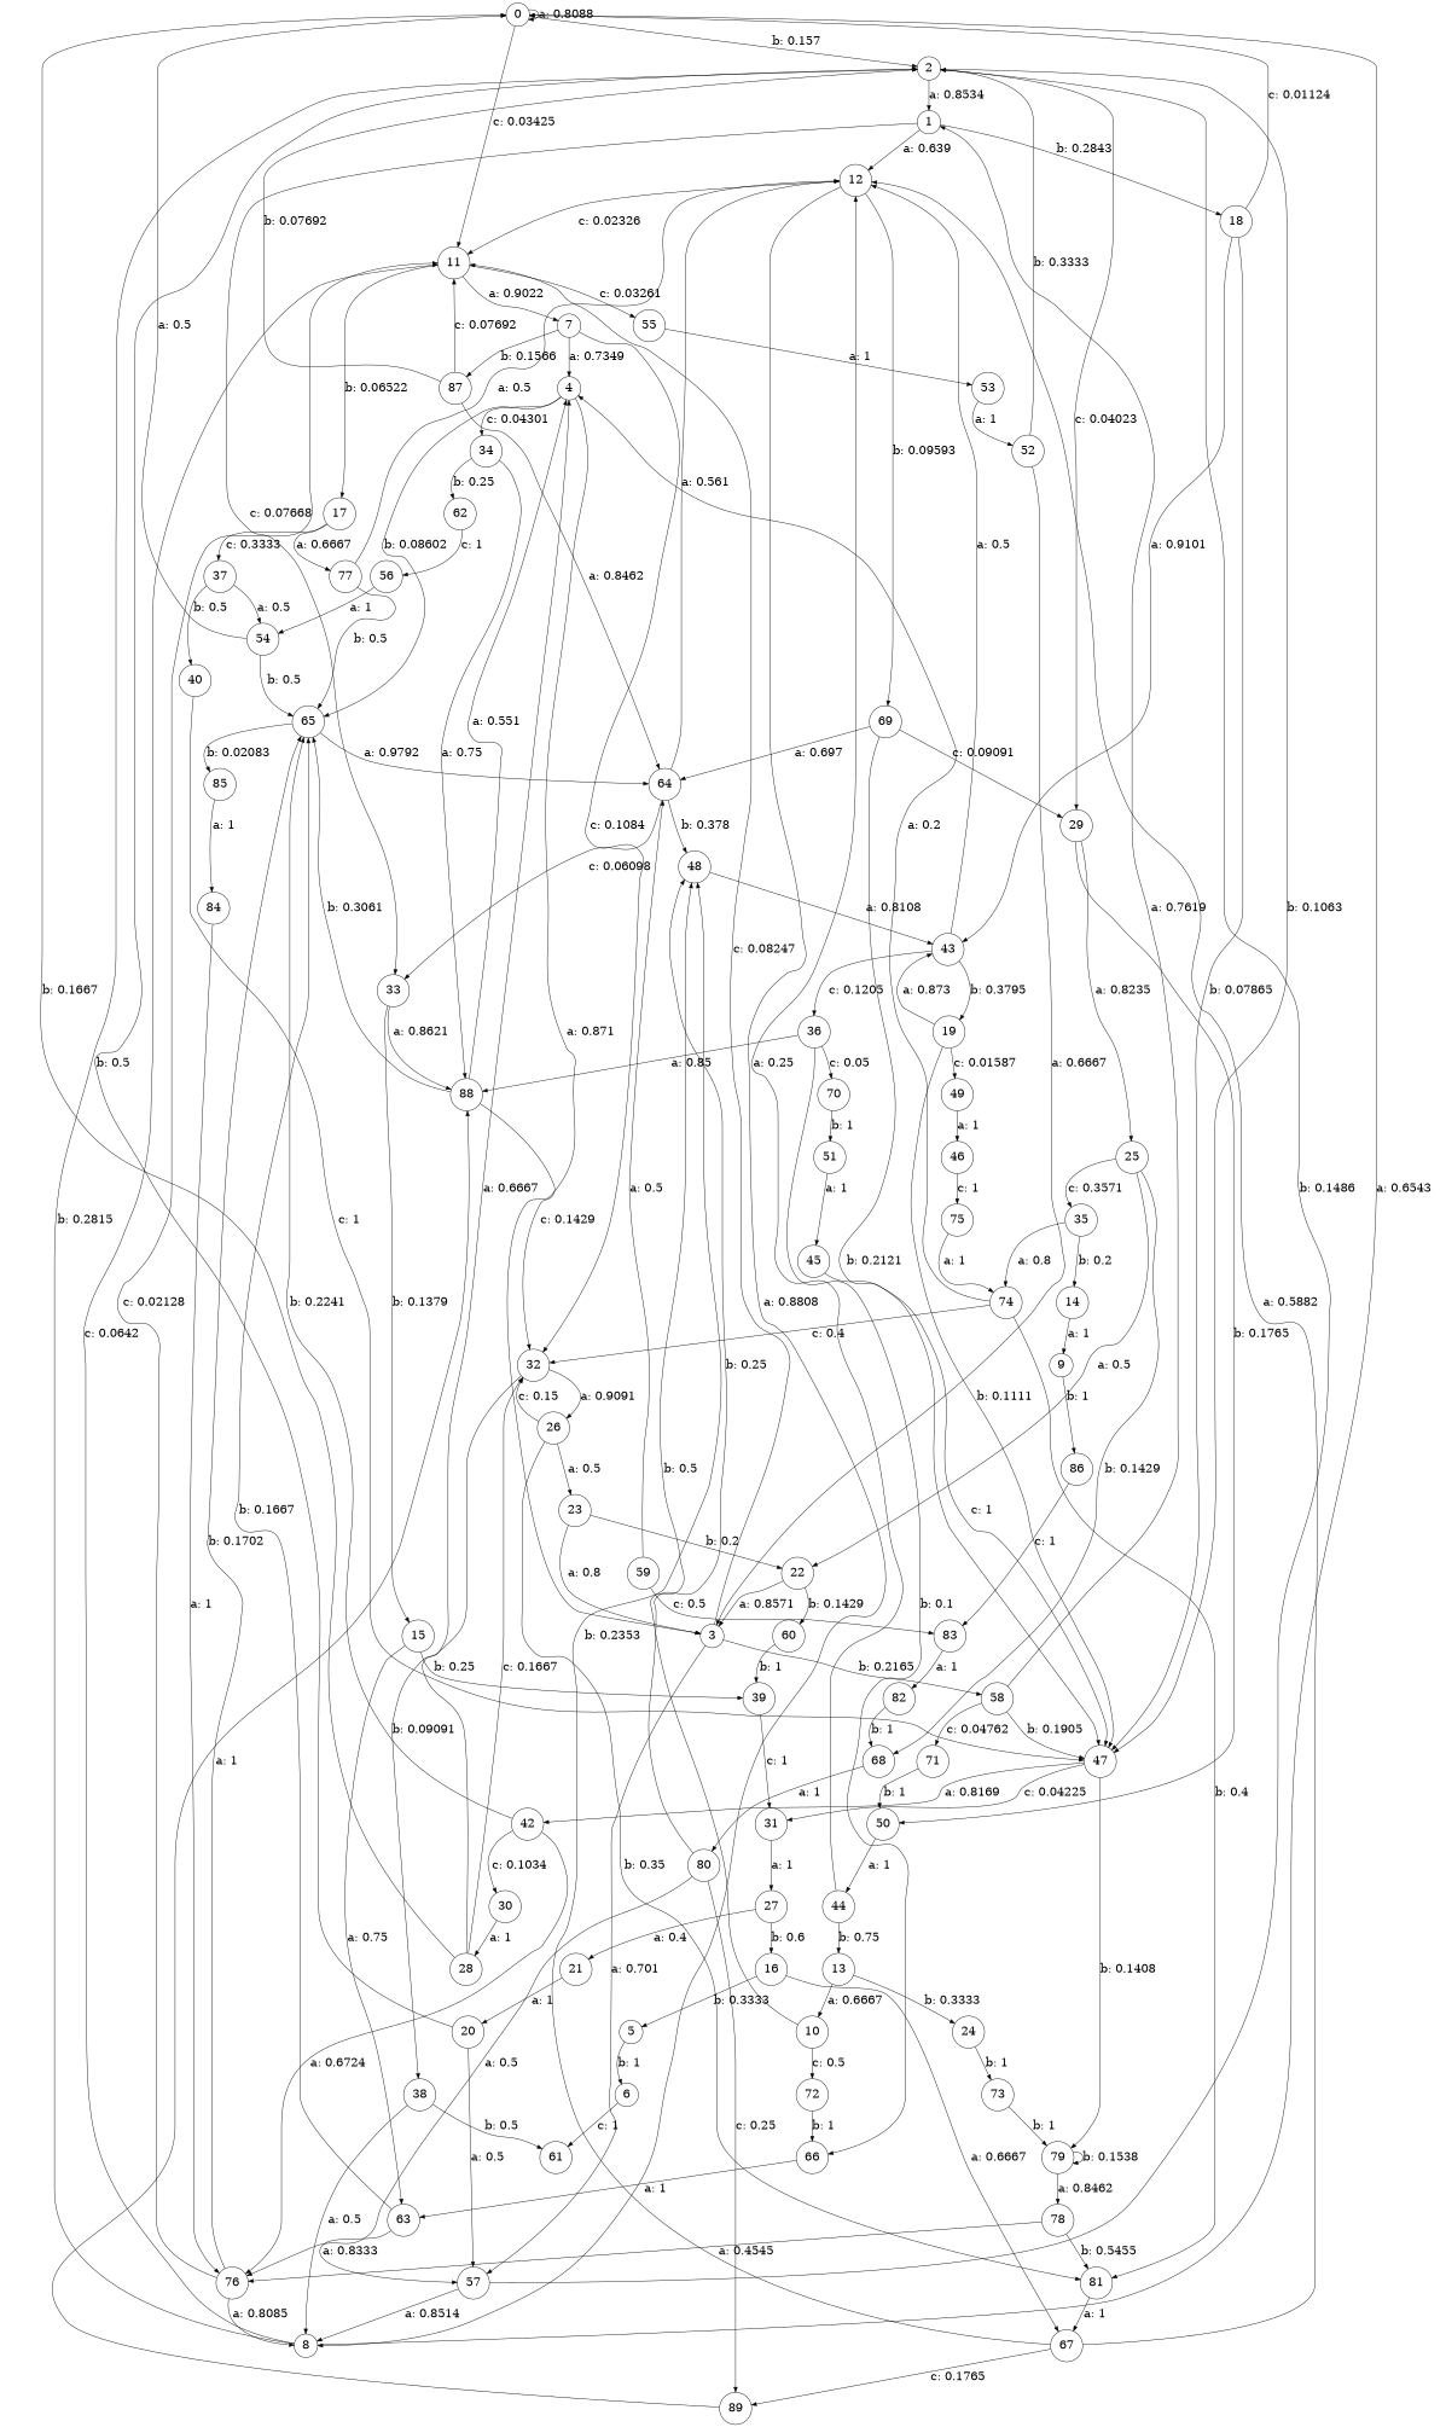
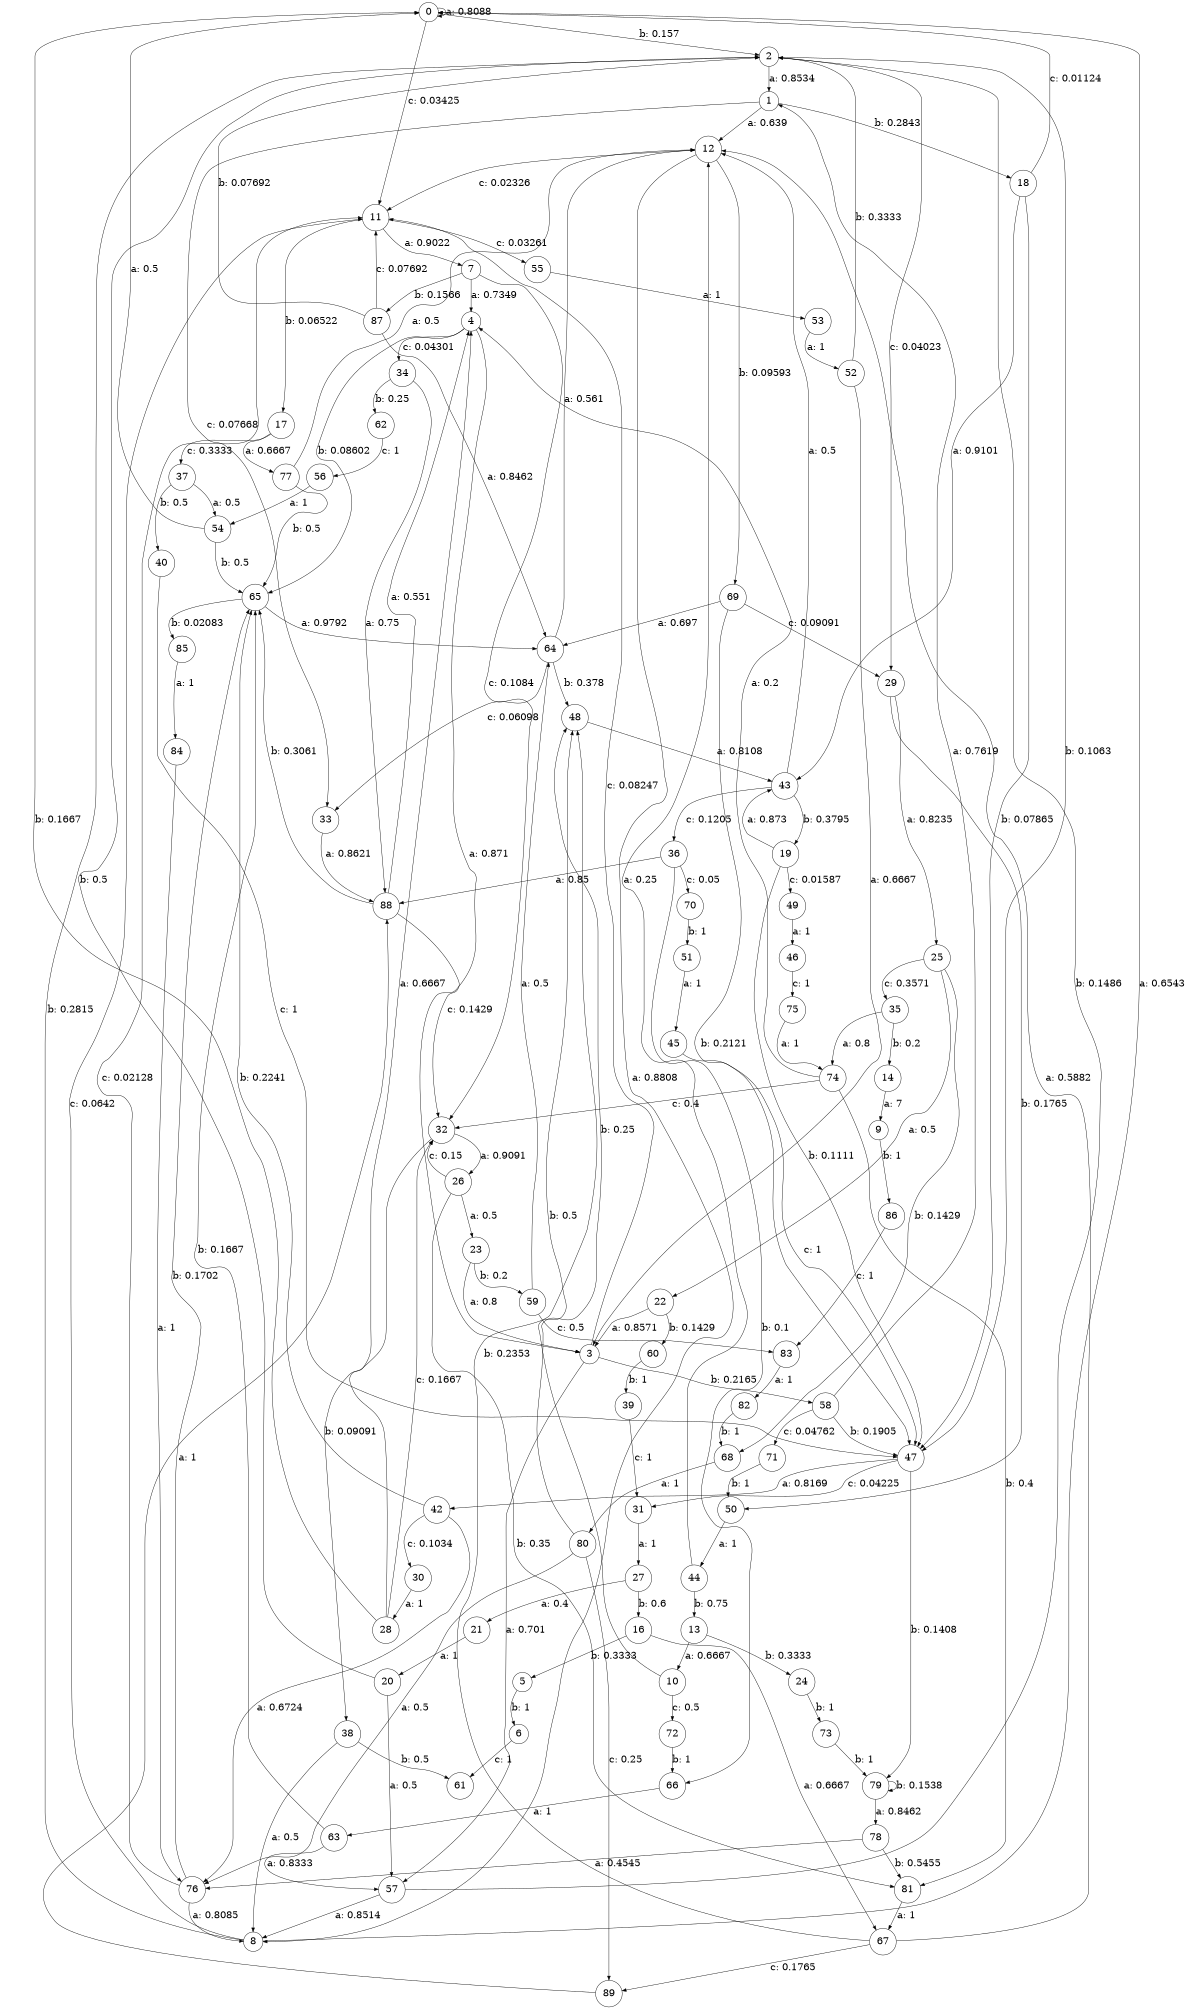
  digraph {
    node [fontsize=24 shape=circle]
    edge [fontsize=24]
    0
    2
    11
    1
    47
    29
    7
    17
    55
    12
    18
    33
    31
    42
    79
    25
    50
    4
    87
    32
    77
    37
    53
    8
    69
    43
-   15
    88
    64
    19
    36
    63
    39
    65
    27
    30
    76
    78
    22
    68
    35
    44
    3
    57
    58
    71
    34
    85
    62
    48
    84
    56
    5
    6
    61
    26
    38
    23
    81
    9
    86
    83
    82
    10
    72
    66
    54
    40
    52
    13
    24
    73
    14
    16
    67
    89
    49
    70
    46
    75
    20
    21
    60
    59
    80
    74
    28
    51
    45
    0 -> 0 [label="a: 0.8088   "]
    0 -> 2 [label="b: 0.157    "]
    0 -> 11 [label="c: 0.03425  "]
    2 -> 1 [label="a: 0.8534   "]
    2 -> 47 [label="b: 0.1063   "]
    2 -> 29 [label="c: 0.04023  "]
    11 -> 7 [label="a: 0.9022   "]
    11 -> 17 [label="b: 0.06522  "]
    11 -> 55 [label="c: 0.03261  "]
    1 -> 12 [label="a: 0.639    "]
    1 -> 18 [label="b: 0.2843   "]
    1 -> 33 [label="c: 0.07668  "]
    47 -> 31 [label="c: 0.04225  "]
    47 -> 42 [label="a: 0.8169   "]
    47 -> 79 [label="b: 0.1408   "]
    29 -> 25 [label="a: 0.8235   "]
    29 -> 50 [label="b: 0.1765   "]
    7 -> 4 [label="a: 0.7349   "]
    7 -> 87 [label="b: 0.1566   "]
    7 -> 32 [label="c: 0.1084   "]
    17 -> 77 [label="a: 0.6667   "]
    17 -> 37 [label="c: 0.3333   "]
    55 -> 53 [label="a: 1        "]
    12 -> 11 [label="c: 0.02326  "]
    12 -> 8 [label="a: 0.8808   "]
    12 -> 69 [label="b: 0.09593  "]
    18 -> 0 [label="c: 0.01124  "]
    18 -> 47 [label="b: 0.07865  "]
    18 -> 43 [label="a: 0.9101   "]
-   33 -> 15 [label="b: 0.1379   "]
    33 -> 88 [label="a: 0.8621   "]
    31 -> 27 [label="a: 1        "]
    42 -> 65 [label="b: 0.2241   "]
    42 -> 30 [label="c: 0.1034   "]
    42 -> 76 [label="a: 0.6724   "]
    79 -> 79 [label="b: 0.1538   "]
    79 -> 78 [label="a: 0.8462   "]
    25 -> 22 [label="a: 0.5      "]
    25 -> 68 [label="b: 0.1429   "]
    25 -> 35 [label="c: 0.3571   "]
    50 -> 44 [label="a: 1        "]
    4 -> 65 [label="b: 0.08602  "]
    4 -> 3 [label="a: 0.871    "]
    4 -> 34 [label="c: 0.04301  "]
    87 -> 2 [label="b: 0.07692  "]
    87 -> 11 [label="c: 0.07692  "]
    87 -> 64 [label="a: 0.8462   "]
    32 -> 26 [label="a: 0.9091   "]
    32 -> 38 [label="b: 0.09091  "]
    77 -> 12 [label="a: 0.5      "]
    77 -> 65 [label="b: 0.5      "]
    37 -> 54 [label="a: 0.5      "]
    37 -> 40 [label="b: 0.5      "]
    53 -> 52 [label="a: 1        "]
    8 -> 0 [label="a: 0.6543   "]
    8 -> 2 [label="b: 0.2815   "]
    8 -> 11 [label="c: 0.0642   "]
    69 -> 47 [label="b: 0.2121   "]
    69 -> 29 [label="c: 0.09091  "]
    69 -> 64 [label="a: 0.697    "]
    43 -> 12 [label="a: 0.5      "]
    43 -> 19 [label="b: 0.3795   "]
    43 -> 36 [label="c: 0.1205   "]
-   15 -> 63 [label="a: 0.75     "]
-   15 -> 39 [label="b: 0.25     "]
    88 -> 4 [label="a: 0.551    "]
    88 -> 32 [label="c: 0.1429   "]
    88 -> 65 [label="b: 0.3061   "]
    64 -> 12 [label="a: 0.561    "]
    64 -> 33 [label="c: 0.06098  "]
    64 -> 48 [label="b: 0.378    "]
    19 -> 47 [label="b: 0.1111   "]
    19 -> 43 [label="a: 0.873    "]
    19 -> 49 [label="c: 0.01587  "]
    36 -> 88 [label="a: 0.85     "]
    36 -> 66 [label="b: 0.1      "]
    36 -> 70 [label="c: 0.05     "]
    63 -> 65 [label="b: 0.1667   "]
    63 -> 57 [label="a: 0.8333   "]
    39 -> 31 [label="c: 1        "]
    65 -> 64 [label="a: 0.9792   "]
    65 -> 85 [label="b: 0.02083  "]
    27 -> 16 [label="b: 0.6      "]
    27 -> 21 [label="a: 0.4      "]
    30 -> 28 [label="a: 1        "]
    76 -> 11 [label="c: 0.02128  "]
    76 -> 8 [label="a: 0.8085   "]
    76 -> 65 [label="b: 0.1702   "]
    78 -> 76 [label="a: 0.4545   "]
    78 -> 81 [label="b: 0.5455   "]
    22 -> 3 [label="a: 0.8571   "]
    22 -> 60 [label="b: 0.1429   "]
    68 -> 80 [label="a: 1        "]
    35 -> 14 [label="b: 0.2      "]
    35 -> 74 [label="a: 0.8      "]
    44 -> 12 [label="a: 0.25     "]
    44 -> 13 [label="b: 0.75     "]
    3 -> 11 [label="c: 0.08247  "]
    3 -> 57 [label="a: 0.701    "]
    3 -> 58 [label="b: 0.2165   "]
    57 -> 2 [label="b: 0.1486   "]
    57 -> 8 [label="a: 0.8514   "]
    58 -> 1 [label="a: 0.7619   "]
    58 -> 47 [label="b: 0.1905   "]
    58 -> 71 [label="c: 0.04762  "]
    71 -> 50 [label="b: 1        "]
    34 -> 88 [label="a: 0.75     "]
    34 -> 62 [label="b: 0.25     "]
    85 -> 84 [label="a: 1        "]
    62 -> 56 [label="c: 1        "]
    48 -> 43 [label="a: 0.8108   "]
    84 -> 76 [label="a: 1        "]
    56 -> 54 [label="a: 1        "]
    5 -> 6 [label="b: 1        "]
    6 -> 61 [label="c: 1        "]
    26 -> 32 [label="c: 0.15     "]
    26 -> 23 [label="a: 0.5      "]
    26 -> 81 [label="b: 0.35     "]
    38 -> 8 [label="a: 0.5      "]
    38 -> 61 [label="b: 0.5      "]
    23 -> 3 [label="a: 0.8      "]
-   23 -> 22 [label="b: 0.2      "]
+   23 -> 59 [label="b: 0.2      "]
    81 -> 67 [label="a: 1        "]
    9 -> 86 [label="b: 1        "]
    86 -> 83 [label="c: 1        "]
    83 -> 82 [label="a: 1        "]
    82 -> 68 [label="b: 1        "]
    10 -> 48 [label="b: 0.5      "]
    10 -> 72 [label="c: 0.5      "]
    72 -> 66 [label="b: 1        "]
    66 -> 63 [label="a: 1        "]
    54 -> 0 [label="a: 0.5      "]
    54 -> 65 [label="b: 0.5      "]
    40 -> 47 [label="c: 1        "]
    52 -> 2 [label="b: 0.3333   "]
    52 -> 3 [label="a: 0.6667   "]
    13 -> 10 [label="a: 0.6667   "]
    13 -> 24 [label="b: 0.3333   "]
    24 -> 73 [label="b: 1        "]
    73 -> 79 [label="b: 1        "]
-   14 -> 9 [label="a: 1        "]
+   14 -> 9 [label="a: 7        "]
    16 -> 5 [label="b: 0.3333   "]
    16 -> 67 [label="a: 0.6667   "]
    67 -> 12 [label="a: 0.5882   "]
    67 -> 48 [label="b: 0.2353   "]
    67 -> 89 [label="c: 0.1765   "]
    89 -> 88 [label="a: 1        "]
    49 -> 46 [label="a: 1        "]
    70 -> 51 [label="b: 1        "]
    46 -> 75 [label="c: 1        "]
    75 -> 74 [label="a: 1        "]
    20 -> 2 [label="b: 0.5      "]
    20 -> 57 [label="a: 0.5      "]
    21 -> 20 [label="a: 1        "]
    60 -> 39 [label="b: 1        "]
    59 -> 64 [label="a: 0.5      "]
    59 -> 83 [label="c: 0.5      "]
    80 -> 76 [label="a: 0.5      "]
    80 -> 48 [label="b: 0.25     "]
    80 -> 89 [label="c: 0.25     "]
    74 -> 4 [label="a: 0.2      "]
    74 -> 32 [label="c: 0.4      "]
    74 -> 81 [label="b: 0.4      "]
    28 -> 0 [label="b: 0.1667   "]
    28 -> 4 [label="a: 0.6667   "]
    28 -> 32 [label="c: 0.1667   "]
    51 -> 45 [label="a: 1        "]
    45 -> 47 [label="c: 1        "]
  }
